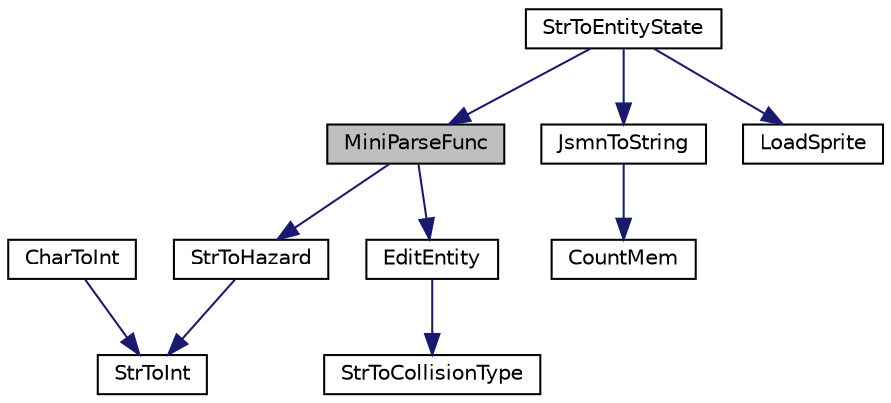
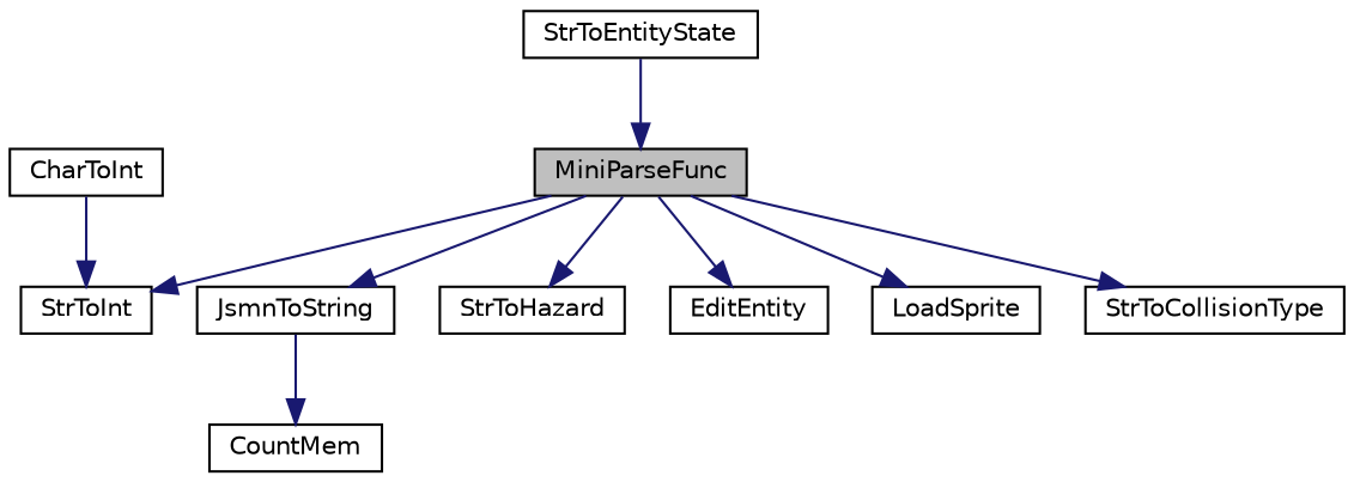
  digraph {
    rankdir=TB
    node [color=black fillcolor=white fontname=Helvetica fontsize=10 shape=record style=filled]
    edge [color=midnightblue fontname=Helvetica fontsize=10 labelfontname=Helvetica labelfontsize=10 style=solid]
    n1 [fillcolor=grey75 fontcolor=black height=0.2 label=MiniParseFunc width=0.4]
    n2 [height=0.2 label=JsmnToString width=0.4]
    n3 [height=0.2 label=StrToHazard width=0.4]
    n4 [height=0.2 label=EditEntity width=0.4]
    n5 [height=0.2 label=LoadSprite width=0.4]
    n6 [height=0.2 label=StrToCollisionType width=0.4]
    n7 [height=0.2 label=StrToInt width=0.4]
    n8 [height=0.2 label=CountMem width=0.4]
    n9 [height=0.2 label=StrToEntityState width=0.4]
    n10 [height=0.2 label=CharToInt width=0.4]
-   n9 -> n2
+   n1 -> n2
    n1 -> n3
    n1 -> n4
-   n9 -> n5
-   n4 -> n6
-   n3 -> n7
+   n1 -> n5
+   n1 -> n6
+   n1 -> n7
    n2 -> n8
    n9 -> n1
    n10 -> n7
  }
